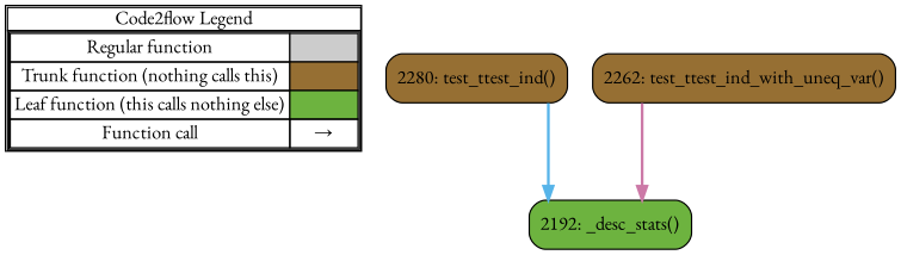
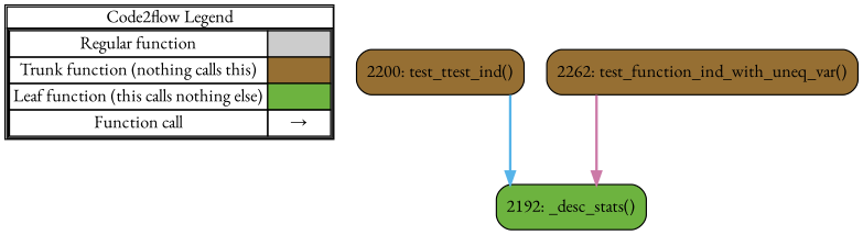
  digraph {
    concentrate=true
    fontname="EB Garamond"
    rankdir=TB
    splines=ortho
    node [fontname="EB Garamond" shape=rect fillcolor="#966F33" style="rounded,filled"]
    edge [color="#CC79A7" fontname="EB Garamond" penwidth=2]
    n1 [label=<         <table cellspacing="0" cellpadding="0" border="1"><tr><td>Code2flow Legend</td></tr><tr><td>         <table cellspacing="0">         <tr><td>Regular function</td><td width="50px" bgcolor='#cccccc'></td></tr>         <tr><td>Trunk function (nothing calls this)</td><td bgcolor='#966F33'></td></tr>         <tr><td>Leaf function (this calls nothing else)</td><td bgcolor='#6db33f'></td></tr>         <tr><td>Function call</td><td><font color='black'>&#8594;</font></td></tr>         </table></td></tr></table>         > margin=0 shape=none fillcolor="" style=""]
    n2 [fillcolor="#6db33f" label="2192: _desc_stats()"]
-   n3 [label="2280: test_ttest_ind()"]
-   n4 [label="2262: test_ttest_ind_with_uneq_var()"]
+   n3 [label="2200: test_ttest_ind()"]
+   n4 [label="2262: test_function_ind_with_uneq_var()"]
    subgraph sub_1 {
      label=legend
      rank=min
      n1
    }
    subgraph sub_2 {
      label="File: test_stats"
      style=dotted
      n2
      n3
      n4
    }
    n3 -> n2 [color="#56B4E9"]
    n3 -> n2 [color="#56B4E9"]
    n3 -> n2 [color="#56B4E9"]
    n4 -> n2
    n4 -> n2
    n4 -> n2
    n4 -> n2
    n4 -> n2
    n4 -> n2
    n4 -> n2
    n4 -> n2
  }
